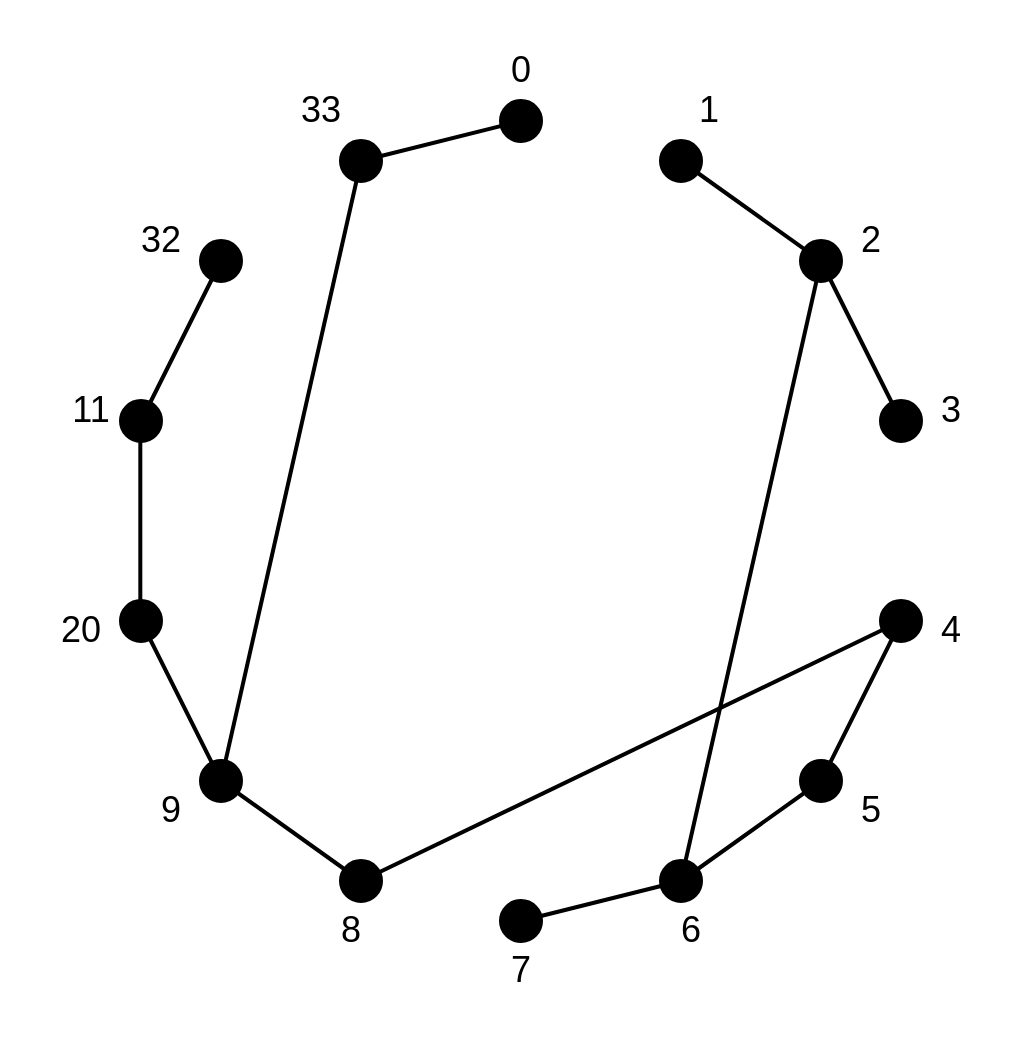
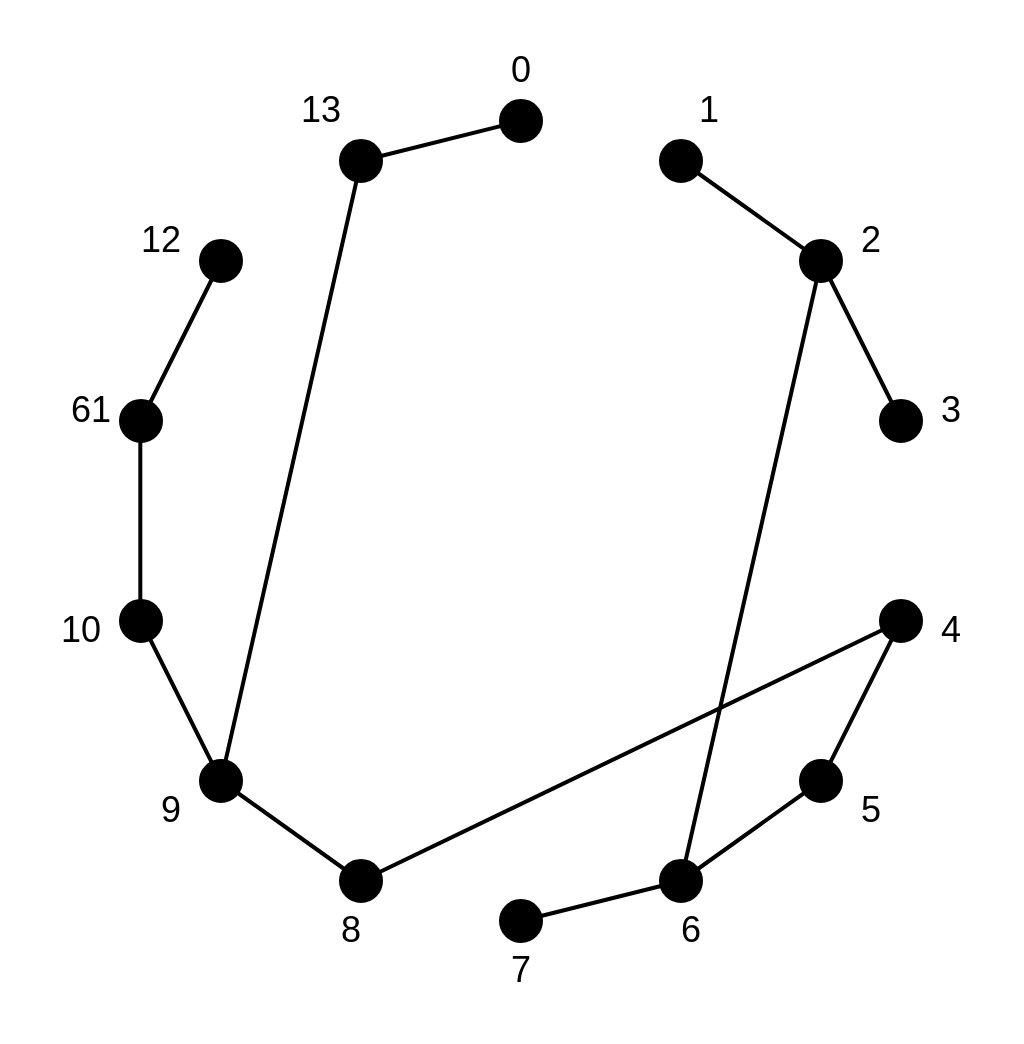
  <mxCell id="0" />
  <mxCell id="1" parent="0" />
  <mxCell id="2" value="" style="ellipse;whiteSpace=wrap;html=1;aspect=fixed;fillColor=#000000;fontSize=18;strokeWidth=2;" vertex="1" parent="1"><mxGeometry x="250" y="50" width="20" height="20" as="geometry" /></mxCell>
  <mxCell id="3" value="" style="ellipse;whiteSpace=wrap;html=1;aspect=fixed;fillColor=#000000;fontSize=18;strokeWidth=2;" vertex="1" parent="1"><mxGeometry x="250" y="450" width="20" height="20" as="geometry" /></mxCell>
  <mxCell id="4" value="" style="ellipse;whiteSpace=wrap;html=1;aspect=fixed;fillColor=#000000;fontSize=18;strokeWidth=2;" vertex="1" parent="1"><mxGeometry x="60" y="300" width="20" height="20" as="geometry" /></mxCell>
  <mxCell id="5" value="" style="ellipse;whiteSpace=wrap;html=1;aspect=fixed;fillColor=#000000;fontSize=18;strokeWidth=2;" vertex="1" parent="1"><mxGeometry x="60" y="200" width="20" height="20" as="geometry" /></mxCell>
  <mxCell id="6" value="" style="ellipse;whiteSpace=wrap;html=1;aspect=fixed;fillColor=#000000;fontSize=18;strokeWidth=2;" vertex="1" parent="1"><mxGeometry x="100" y="120" width="20" height="20" as="geometry" /></mxCell>
  <mxCell id="7" value="" style="ellipse;whiteSpace=wrap;html=1;aspect=fixed;fillColor=#000000;fontSize=18;strokeWidth=2;" vertex="1" parent="1"><mxGeometry x="170" y="70" width="20" height="20" as="geometry" /></mxCell>
  <mxCell id="8" value="" style="ellipse;whiteSpace=wrap;html=1;aspect=fixed;fillColor=#000000;fontSize=18;strokeWidth=2;" vertex="1" parent="1"><mxGeometry x="100" y="380" width="20" height="20" as="geometry" /></mxCell>
  <mxCell id="9" value="" style="ellipse;whiteSpace=wrap;html=1;aspect=fixed;fillColor=#000000;fontSize=18;strokeWidth=2;" vertex="1" parent="1"><mxGeometry x="170" y="430" width="20" height="20" as="geometry" /></mxCell>
  <mxCell id="10" value="" style="ellipse;whiteSpace=wrap;html=1;aspect=fixed;fillColor=#000000;fontSize=18;strokeWidth=2;" vertex="1" parent="1"><mxGeometry x="440" y="300" width="20" height="20" as="geometry" /></mxCell>
  <mxCell id="11" value="" style="ellipse;whiteSpace=wrap;html=1;aspect=fixed;fillColor=#000000;fontSize=18;strokeWidth=2;" vertex="1" parent="1"><mxGeometry x="440" y="200" width="20" height="20" as="geometry" /></mxCell>
  <mxCell id="12" value="" style="ellipse;whiteSpace=wrap;html=1;aspect=fixed;fillColor=#000000;fontSize=18;strokeWidth=2;" vertex="1" parent="1"><mxGeometry x="400" y="120" width="20" height="20" as="geometry" /></mxCell>
  <mxCell id="13" value="" style="ellipse;whiteSpace=wrap;html=1;aspect=fixed;fillColor=#000000;fontSize=18;strokeWidth=2;" vertex="1" parent="1"><mxGeometry x="400" y="380" width="20" height="20" as="geometry" /></mxCell>
  <mxCell id="14" value="" style="ellipse;whiteSpace=wrap;html=1;aspect=fixed;fillColor=#000000;fontSize=18;strokeWidth=2;" vertex="1" parent="1"><mxGeometry x="330" y="70" width="20" height="20" as="geometry" /></mxCell>
  <mxCell id="15" value="" style="ellipse;whiteSpace=wrap;html=1;aspect=fixed;fillColor=#000000;fontSize=18;strokeWidth=2;" vertex="1" parent="1"><mxGeometry x="330" y="430" width="20" height="20" as="geometry" /></mxCell>
  <mxCell id="16" value="" style="endArrow=none;html=1;fontSize=18;strokeWidth=2;" edge="1" parent="1"><mxGeometry width="50" height="50" relative="1" as="geometry"><mxPoint x="180" y="80" as="sourcePoint" /><mxPoint x="260" y="60" as="targetPoint" /></mxGeometry></mxCell>
  <mxCell id="17" value="" style="endArrow=none;html=1;fontSize=18;strokeWidth=2;" edge="1" parent="1"><mxGeometry width="50" height="50" relative="1" as="geometry"><mxPoint x="260" y="460" as="sourcePoint" /><mxPoint x="340" y="440" as="targetPoint" /></mxGeometry></mxCell>
  <mxCell id="18" value="" style="endArrow=none;html=1;fontSize=18;strokeWidth=2;" edge="1" parent="1"><mxGeometry width="50" height="50" relative="1" as="geometry"><mxPoint x="70" y="210" as="sourcePoint" /><mxPoint x="110" y="130" as="targetPoint" /></mxGeometry></mxCell>
  <mxCell id="19" value="" style="endArrow=none;html=1;fontSize=18;strokeWidth=2;" edge="1" parent="1"><mxGeometry width="50" height="50" relative="1" as="geometry"><mxPoint x="410" y="390" as="sourcePoint" /><mxPoint x="450" y="310" as="targetPoint" /></mxGeometry></mxCell>
  <mxCell id="20" value="" style="endArrow=none;html=1;fontSize=18;strokeWidth=2;" edge="1" parent="1"><mxGeometry width="50" height="50" relative="1" as="geometry"><mxPoint x="69.66" y="310" as="sourcePoint" /><mxPoint x="69.66" y="210" as="targetPoint" /></mxGeometry></mxCell>
  <mxCell id="21" value="" style="endArrow=none;html=1;fontSize=18;strokeWidth=2;" edge="1" parent="1"><mxGeometry width="50" height="50" relative="1" as="geometry"><mxPoint x="70" y="310" as="sourcePoint" /><mxPoint x="110" y="390" as="targetPoint" /></mxGeometry></mxCell>
  <mxCell id="22" value="" style="endArrow=none;html=1;fontSize=18;strokeWidth=2;" edge="1" parent="1"><mxGeometry width="50" height="50" relative="1" as="geometry"><mxPoint x="410" y="130" as="sourcePoint" /><mxPoint x="450" y="210" as="targetPoint" /></mxGeometry></mxCell>
  <mxCell id="23" value="" style="endArrow=none;html=1;fontSize=18;strokeWidth=2;" edge="1" parent="1"><mxGeometry width="50" height="50" relative="1" as="geometry"><mxPoint x="340" y="440" as="sourcePoint" /><mxPoint x="410" y="390" as="targetPoint" /></mxGeometry></mxCell>
  <mxCell id="24" value="" style="endArrow=none;html=1;fontSize=18;strokeWidth=2;" edge="1" parent="1"><mxGeometry width="50" height="50" relative="1" as="geometry"><mxPoint x="410" y="130" as="sourcePoint" /><mxPoint x="340" y="80" as="targetPoint" /></mxGeometry></mxCell>
  <mxCell id="25" value="" style="endArrow=none;html=1;fontSize=18;strokeWidth=2;" edge="1" parent="1"><mxGeometry width="50" height="50" relative="1" as="geometry"><mxPoint x="180" y="440" as="sourcePoint" /><mxPoint x="110" y="390" as="targetPoint" /></mxGeometry></mxCell>
  <mxCell id="26" value="0" style="text;html=1;align=center;verticalAlign=middle;resizable=0;points=[];autosize=1;fontSize=18;strokeWidth=2;" vertex="1" parent="1"><mxGeometry x="245" y="20" width="30" height="30" as="geometry" /></mxCell>
  <mxCell id="27" value="1" style="text;html=1;align=center;verticalAlign=middle;resizable=0;points=[];autosize=1;fontSize=18;strokeWidth=2;" vertex="1" parent="1"><mxGeometry x="339" y="40" width="30" height="30" as="geometry" /></mxCell>
  <mxCell id="28" value="2" style="text;html=1;align=center;verticalAlign=middle;resizable=0;points=[];autosize=1;fontSize=18;strokeWidth=2;" vertex="1" parent="1"><mxGeometry x="420" y="105" width="30" height="30" as="geometry" /></mxCell>
  <mxCell id="29" value="3" style="text;html=1;align=center;verticalAlign=middle;resizable=0;points=[];autosize=1;fontSize=18;strokeWidth=2;" vertex="1" parent="1"><mxGeometry x="460" y="190" width="30" height="30" as="geometry" /></mxCell>
  <mxCell id="30" value="4" style="text;html=1;align=center;verticalAlign=middle;resizable=0;points=[];autosize=1;fontSize=18;strokeWidth=2;" vertex="1" parent="1"><mxGeometry x="460" y="300" width="30" height="30" as="geometry" /></mxCell>
  <mxCell id="31" value="5" style="text;html=1;align=center;verticalAlign=middle;resizable=0;points=[];autosize=1;fontSize=18;strokeWidth=2;" vertex="1" parent="1"><mxGeometry x="420" y="390" width="30" height="30" as="geometry" /></mxCell>
  <mxCell id="32" value="6" style="text;html=1;align=center;verticalAlign=middle;resizable=0;points=[];autosize=1;fontSize=18;strokeWidth=2;" vertex="1" parent="1"><mxGeometry x="330" y="450" width="30" height="30" as="geometry" /></mxCell>
  <mxCell id="33" value="7" style="text;html=1;align=center;verticalAlign=middle;resizable=0;points=[];autosize=1;fontSize=18;strokeWidth=2;" vertex="1" parent="1"><mxGeometry x="245" y="470" width="30" height="30" as="geometry" /></mxCell>
  <mxCell id="34" value="8" style="text;html=1;align=center;verticalAlign=middle;resizable=0;points=[];autosize=1;fontSize=18;strokeWidth=2;" vertex="1" parent="1"><mxGeometry x="160" y="450" width="30" height="30" as="geometry" /></mxCell>
  <mxCell id="35" value="9" style="text;html=1;align=center;verticalAlign=middle;resizable=0;points=[];autosize=1;fontSize=18;strokeWidth=2;" vertex="1" parent="1"><mxGeometry x="70" y="390" width="30" height="30" as="geometry" /></mxCell>
- <mxCell id="36" value="20" style="text;html=1;align=center;verticalAlign=middle;resizable=0;points=[];autosize=1;fontSize=18;strokeWidth=2;" vertex="1" parent="1"><mxGeometry x="20" y="300" width="40" height="30" as="geometry" /></mxCell>
- <mxCell id="37" value="11" style="text;html=1;align=center;verticalAlign=middle;resizable=0;points=[];autosize=1;fontSize=18;strokeWidth=2;" vertex="1" parent="1"><mxGeometry x="30" y="190" width="30" height="30" as="geometry" /></mxCell>
- <mxCell id="38" value="32" style="text;html=1;align=center;verticalAlign=middle;resizable=0;points=[];autosize=1;fontSize=18;strokeWidth=2;" vertex="1" parent="1"><mxGeometry x="60" y="105" width="40" height="30" as="geometry" /></mxCell>
- <mxCell id="39" value="33" style="text;html=1;align=center;verticalAlign=middle;resizable=0;points=[];autosize=1;fontSize=18;strokeWidth=2;" vertex="1" parent="1"><mxGeometry x="140" y="40" width="40" height="30" as="geometry" /></mxCell>
+ <mxCell id="36" value="10" style="text;html=1;align=center;verticalAlign=middle;resizable=0;points=[];autosize=1;fontSize=18;strokeWidth=2;" vertex="1" parent="1"><mxGeometry x="20" y="300" width="40" height="30" as="geometry" /></mxCell>
+ <mxCell id="37" value="61" style="text;html=1;align=center;verticalAlign=middle;resizable=0;points=[];autosize=1;fontSize=18;strokeWidth=2;" vertex="1" parent="1"><mxGeometry x="30" y="190" width="30" height="30" as="geometry" /></mxCell>
+ <mxCell id="38" value="12" style="text;html=1;align=center;verticalAlign=middle;resizable=0;points=[];autosize=1;fontSize=18;strokeWidth=2;" vertex="1" parent="1"><mxGeometry x="60" y="105" width="40" height="30" as="geometry" /></mxCell>
+ <mxCell id="39" value="13" style="text;html=1;align=center;verticalAlign=middle;resizable=0;points=[];autosize=1;fontSize=18;strokeWidth=2;" vertex="1" parent="1"><mxGeometry x="140" y="40" width="40" height="30" as="geometry" /></mxCell>
  <mxCell id="40" value="" style="endArrow=none;html=1;strokeWidth=2;" edge="1" parent="1"><mxGeometry width="50" height="50" relative="1" as="geometry"><mxPoint x="340" y="440" as="sourcePoint" /><mxPoint x="410" y="130" as="targetPoint" /></mxGeometry></mxCell>
  <mxCell id="41" value="" style="endArrow=none;html=1;strokeWidth=2;" edge="1" parent="1"><mxGeometry width="50" height="50" relative="1" as="geometry"><mxPoint x="110" y="390" as="sourcePoint" /><mxPoint x="180" y="80" as="targetPoint" /></mxGeometry></mxCell>
  <mxCell id="42" value="" style="endArrow=none;html=1;strokeWidth=2;" edge="1" parent="1"><mxGeometry width="50" height="50" relative="1" as="geometry"><mxPoint x="180" y="440" as="sourcePoint" /><mxPoint x="450" y="310" as="targetPoint" /></mxGeometry></mxCell>
